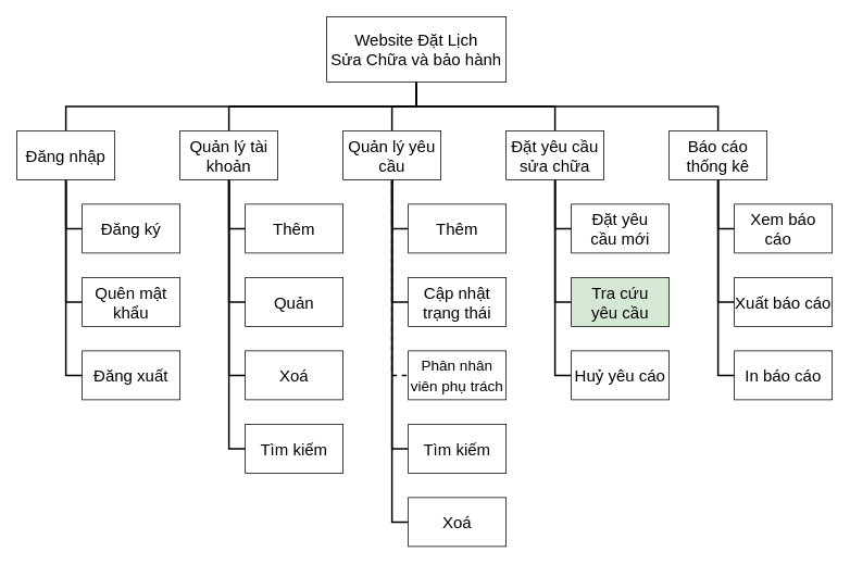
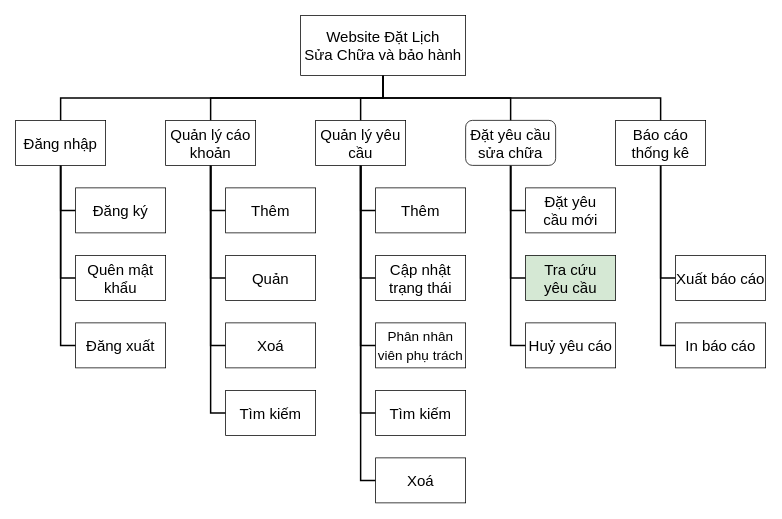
  <mxCell id="0" />
  <mxCell id="1" parent="0" />
  <mxCell id="2" style="edgeStyle=orthogonalEdgeStyle;rounded=0;orthogonalLoop=1;jettySize=auto;html=1;strokeWidth=2;endArrow=none;endFill=0;" edge="1" parent="1" source="7" target="29"><mxGeometry relative="1" as="geometry" /></mxCell>
  <mxCell id="3" style="edgeStyle=orthogonalEdgeStyle;rounded=0;orthogonalLoop=1;jettySize=auto;html=1;entryX=0.5;entryY=0;entryDx=0;entryDy=0;strokeWidth=2;endArrow=none;endFill=0;" edge="1" parent="1" source="7" target="19"><mxGeometry relative="1" as="geometry"><Array as="points"><mxPoint x="510" y="130" /><mxPoint x="280" y="130" /></Array></mxGeometry></mxCell>
  <mxCell id="4" style="edgeStyle=orthogonalEdgeStyle;rounded=0;orthogonalLoop=1;jettySize=auto;html=1;strokeWidth=2;endArrow=none;endFill=0;" edge="1" parent="1" source="7" target="11"><mxGeometry relative="1" as="geometry"><Array as="points"><mxPoint x="510" y="130" /><mxPoint x="80" y="130" /></Array></mxGeometry></mxCell>
  <mxCell id="5" style="edgeStyle=orthogonalEdgeStyle;rounded=0;orthogonalLoop=1;jettySize=auto;html=1;strokeWidth=2;endArrow=none;endFill=0;" edge="1" parent="1" source="7" target="38"><mxGeometry relative="1" as="geometry" /></mxCell>
  <mxCell id="6" style="edgeStyle=orthogonalEdgeStyle;rounded=0;orthogonalLoop=1;jettySize=auto;html=1;strokeWidth=2;endArrow=none;endFill=0;" edge="1" parent="1" source="7" target="45"><mxGeometry relative="1" as="geometry"><Array as="points"><mxPoint x="510" y="130" /><mxPoint x="880" y="130" /></Array></mxGeometry></mxCell>
  <mxCell id="7" value="&lt;font style=&quot;font-size: 20px;&quot;&gt;Website Đặt Lịch&lt;br&gt;Sửa Chữa và bảo hành&lt;/font&gt;" style="rounded=0;whiteSpace=wrap;html=1;" vertex="1" parent="1"><mxGeometry x="400" y="20" width="220" height="80" as="geometry" /></mxCell>
  <mxCell id="8" style="edgeStyle=orthogonalEdgeStyle;rounded=0;orthogonalLoop=1;jettySize=auto;html=1;entryX=0;entryY=0.5;entryDx=0;entryDy=0;strokeWidth=2;endArrow=none;endFill=0;" edge="1" parent="1" source="11" target="12"><mxGeometry relative="1" as="geometry" /></mxCell>
  <mxCell id="9" style="edgeStyle=orthogonalEdgeStyle;rounded=0;orthogonalLoop=1;jettySize=auto;html=1;exitX=0.5;exitY=1;exitDx=0;exitDy=0;entryX=0;entryY=0.5;entryDx=0;entryDy=0;strokeWidth=2;endArrow=none;endFill=0;" edge="1" parent="1" source="11" target="13"><mxGeometry relative="1" as="geometry" /></mxCell>
  <mxCell id="10" style="edgeStyle=orthogonalEdgeStyle;rounded=0;orthogonalLoop=1;jettySize=auto;html=1;entryX=0;entryY=0.5;entryDx=0;entryDy=0;strokeWidth=2;endArrow=none;endFill=0;" edge="1" parent="1" source="11" target="14"><mxGeometry relative="1" as="geometry" /></mxCell>
  <mxCell id="11" value="&lt;font style=&quot;font-size: 20px;&quot;&gt;Đăng nhập&lt;/font&gt;" style="rounded=0;whiteSpace=wrap;html=1;" vertex="1" parent="1"><mxGeometry x="20" y="160" width="120" height="60" as="geometry" /></mxCell>
  <mxCell id="12" value="Đăng ký" style="rounded=0;whiteSpace=wrap;html=1;fontSize=20;" vertex="1" parent="1"><mxGeometry x="100" y="250" width="120" height="60" as="geometry" /></mxCell>
  <mxCell id="13" value="Quên mật khẩu" style="rounded=0;whiteSpace=wrap;html=1;fontSize=20;" vertex="1" parent="1"><mxGeometry x="100" y="340" width="120" height="60" as="geometry" /></mxCell>
  <mxCell id="14" value="Đăng xuất" style="rounded=0;whiteSpace=wrap;html=1;fontSize=20;" vertex="1" parent="1"><mxGeometry x="100" y="430" width="120" height="60" as="geometry" /></mxCell>
  <mxCell id="15" style="edgeStyle=orthogonalEdgeStyle;rounded=0;orthogonalLoop=1;jettySize=auto;html=1;entryX=0;entryY=0.5;entryDx=0;entryDy=0;strokeWidth=2;endArrow=none;endFill=0;" edge="1" parent="1" source="19" target="20"><mxGeometry relative="1" as="geometry" /></mxCell>
  <mxCell id="16" style="edgeStyle=orthogonalEdgeStyle;rounded=0;orthogonalLoop=1;jettySize=auto;html=1;exitX=0.5;exitY=1;exitDx=0;exitDy=0;entryX=0;entryY=0.5;entryDx=0;entryDy=0;strokeWidth=2;endArrow=none;endFill=0;" edge="1" parent="1" source="19" target="21"><mxGeometry relative="1" as="geometry" /></mxCell>
  <mxCell id="17" style="edgeStyle=orthogonalEdgeStyle;rounded=0;orthogonalLoop=1;jettySize=auto;html=1;entryX=0;entryY=0.5;entryDx=0;entryDy=0;strokeWidth=2;endArrow=none;endFill=0;" edge="1" parent="1" source="19" target="22"><mxGeometry relative="1" as="geometry" /></mxCell>
  <mxCell id="18" style="edgeStyle=orthogonalEdgeStyle;rounded=0;orthogonalLoop=1;jettySize=auto;html=1;entryX=0;entryY=0.5;entryDx=0;entryDy=0;strokeWidth=2;endArrow=none;endFill=0;" edge="1" parent="1" source="19" target="23"><mxGeometry relative="1" as="geometry" /></mxCell>
- <mxCell id="19" value="&lt;font style=&quot;font-size: 20px;&quot;&gt;Quản lý tài khoản&lt;/font&gt;" style="rounded=0;whiteSpace=wrap;html=1;" vertex="1" parent="1"><mxGeometry x="220" y="160" width="120" height="60" as="geometry" /></mxCell>
+ <mxCell id="19" value="&lt;font style=&quot;font-size: 20px;&quot;&gt;Quản lý cáo khoản&lt;/font&gt;" style="rounded=0;whiteSpace=wrap;html=1;" vertex="1" parent="1"><mxGeometry x="220" y="160" width="120" height="60" as="geometry" /></mxCell>
  <mxCell id="20" value="Thêm" style="rounded=0;whiteSpace=wrap;html=1;fontSize=20;" vertex="1" parent="1"><mxGeometry x="300" y="250" width="120" height="60" as="geometry" /></mxCell>
  <mxCell id="21" value="Quản" style="rounded=0;whiteSpace=wrap;html=1;fontSize=20;" vertex="1" parent="1"><mxGeometry x="300" y="340" width="120" height="60" as="geometry" /></mxCell>
  <mxCell id="22" value="Xoá" style="rounded=0;whiteSpace=wrap;html=1;fontSize=20;" vertex="1" parent="1"><mxGeometry x="300" y="430" width="120" height="60" as="geometry" /></mxCell>
  <mxCell id="23" value="Tìm kiếm" style="rounded=0;whiteSpace=wrap;html=1;fontSize=20;" vertex="1" parent="1"><mxGeometry x="300" y="520" width="120" height="60" as="geometry" /></mxCell>
  <mxCell id="24" style="edgeStyle=orthogonalEdgeStyle;rounded=0;orthogonalLoop=1;jettySize=auto;html=1;entryX=0;entryY=0.5;entryDx=0;entryDy=0;strokeWidth=2;endArrow=none;endFill=0;" edge="1" parent="1" source="29" target="30"><mxGeometry relative="1" as="geometry" /></mxCell>
  <mxCell id="25" style="edgeStyle=orthogonalEdgeStyle;rounded=0;orthogonalLoop=1;jettySize=auto;html=1;exitX=0.5;exitY=1;exitDx=0;exitDy=0;entryX=0;entryY=0.5;entryDx=0;entryDy=0;strokeWidth=2;endArrow=none;endFill=0;" edge="1" parent="1" source="29" target="31"><mxGeometry relative="1" as="geometry" /></mxCell>
- <mxCell id="26" style="edgeStyle=orthogonalEdgeStyle;rounded=0;orthogonalLoop=1;jettySize=auto;html=1;entryX=0;entryY=0.5;entryDx=0;entryDy=0;strokeWidth=2;endArrow=none;endFill=0;dashed=1;" edge="1" parent="1" source="29" target="32"><mxGeometry relative="1" as="geometry" /></mxCell>
+ <mxCell id="26" style="edgeStyle=orthogonalEdgeStyle;rounded=0;orthogonalLoop=1;jettySize=auto;html=1;entryX=0;entryY=0.5;entryDx=0;entryDy=0;strokeWidth=2;endArrow=none;endFill=0;" edge="1" parent="1" source="29" target="32"><mxGeometry relative="1" as="geometry" /></mxCell>
  <mxCell id="27" style="edgeStyle=orthogonalEdgeStyle;rounded=0;orthogonalLoop=1;jettySize=auto;html=1;entryX=0;entryY=0.5;entryDx=0;entryDy=0;strokeWidth=2;endArrow=none;endFill=0;" edge="1" parent="1" source="29" target="33"><mxGeometry relative="1" as="geometry" /></mxCell>
  <mxCell id="28" style="edgeStyle=orthogonalEdgeStyle;rounded=0;orthogonalLoop=1;jettySize=auto;html=1;entryX=0;entryY=0.5;entryDx=0;entryDy=0;strokeWidth=2;endArrow=none;endFill=0;" edge="1" parent="1" source="29" target="34"><mxGeometry relative="1" as="geometry" /></mxCell>
  <mxCell id="29" value="&lt;font style=&quot;font-size: 20px;&quot;&gt;Quản lý yêu cầu&lt;/font&gt;" style="rounded=0;whiteSpace=wrap;html=1;" vertex="1" parent="1"><mxGeometry x="420" y="160" width="120" height="60" as="geometry" /></mxCell>
  <mxCell id="30" value="Thêm" style="rounded=0;whiteSpace=wrap;html=1;fontSize=20;" vertex="1" parent="1"><mxGeometry x="500" y="250" width="120" height="60" as="geometry" /></mxCell>
  <mxCell id="31" value="Cập nhật&lt;br&gt;trạng thái" style="rounded=0;whiteSpace=wrap;html=1;fontSize=20;" vertex="1" parent="1"><mxGeometry x="500" y="340" width="120" height="60" as="geometry" /></mxCell>
  <mxCell id="32" value="&lt;font style=&quot;font-size: 18px;&quot;&gt;Phân nhân viên phụ trách&lt;/font&gt;" style="rounded=0;whiteSpace=wrap;html=1;fontSize=20;" vertex="1" parent="1"><mxGeometry x="500" y="430" width="120" height="60" as="geometry" /></mxCell>
  <mxCell id="33" value="Tìm kiếm" style="rounded=0;whiteSpace=wrap;html=1;fontSize=20;" vertex="1" parent="1"><mxGeometry x="500" y="520" width="120" height="60" as="geometry" /></mxCell>
  <mxCell id="34" value="Xoá" style="rounded=0;whiteSpace=wrap;html=1;fontSize=20;" vertex="1" parent="1"><mxGeometry x="500" y="610" width="120" height="60" as="geometry" /></mxCell>
  <mxCell id="35" style="edgeStyle=orthogonalEdgeStyle;rounded=0;orthogonalLoop=1;jettySize=auto;html=1;entryX=0;entryY=0.5;entryDx=0;entryDy=0;strokeWidth=2;endArrow=none;endFill=0;" edge="1" parent="1" source="38" target="39"><mxGeometry relative="1" as="geometry" /></mxCell>
  <mxCell id="36" style="edgeStyle=orthogonalEdgeStyle;rounded=0;orthogonalLoop=1;jettySize=auto;html=1;exitX=0.5;exitY=1;exitDx=0;exitDy=0;entryX=0;entryY=0.5;entryDx=0;entryDy=0;strokeWidth=2;endArrow=none;endFill=0;" edge="1" parent="1" source="38" target="40"><mxGeometry relative="1" as="geometry" /></mxCell>
  <mxCell id="37" style="edgeStyle=orthogonalEdgeStyle;rounded=0;orthogonalLoop=1;jettySize=auto;html=1;entryX=0;entryY=0.5;entryDx=0;entryDy=0;strokeWidth=2;endArrow=none;endFill=0;" edge="1" parent="1" source="38" target="41"><mxGeometry relative="1" as="geometry" /></mxCell>
- <mxCell id="38" value="&lt;span style=&quot;font-size: 20px;&quot;&gt;Đặt yêu cầu sửa chữa&lt;/span&gt;" style="rounded=0;whiteSpace=wrap;html=1;" vertex="1" parent="1"><mxGeometry x="620" y="160" width="120" height="60" as="geometry" /></mxCell>
+ <mxCell id="38" value="&lt;span style=&quot;font-size: 20px;&quot;&gt;Đặt yêu cầu sửa chữa&lt;/span&gt;" style="whiteSpace=wrap;html=1;rounded=1;" vertex="1" parent="1"><mxGeometry x="620" y="160" width="120" height="60" as="geometry" /></mxCell>
  <mxCell id="39" value="Đặt yêu&lt;br&gt;cầu mới" style="rounded=0;whiteSpace=wrap;html=1;fontSize=20;" vertex="1" parent="1"><mxGeometry x="700" y="250" width="120" height="60" as="geometry" /></mxCell>
  <mxCell id="40" value="Tra cứu&lt;br&gt;yêu cầu" style="rounded=0;whiteSpace=wrap;html=1;fontSize=20;fillColor=#d5e8d4;" vertex="1" parent="1"><mxGeometry x="700" y="340" width="120" height="60" as="geometry" /></mxCell>
  <mxCell id="41" value="Huỷ yêu cáo" style="rounded=0;whiteSpace=wrap;html=1;fontSize=20;" vertex="1" parent="1"><mxGeometry x="700" y="430" width="120" height="60" as="geometry" /></mxCell>
- <mxCell id="42" style="edgeStyle=orthogonalEdgeStyle;rounded=0;orthogonalLoop=1;jettySize=auto;html=1;entryX=0;entryY=0.5;entryDx=0;entryDy=0;strokeWidth=2;endArrow=none;endFill=0;" edge="1" parent="1" source="45" target="46"><mxGeometry relative="1" as="geometry" /></mxCell>
  <mxCell id="43" style="edgeStyle=orthogonalEdgeStyle;rounded=0;orthogonalLoop=1;jettySize=auto;html=1;exitX=0.5;exitY=1;exitDx=0;exitDy=0;entryX=0;entryY=0.5;entryDx=0;entryDy=0;strokeWidth=2;endArrow=none;endFill=0;" edge="1" parent="1" source="45" target="47"><mxGeometry relative="1" as="geometry" /></mxCell>
  <mxCell id="44" style="edgeStyle=orthogonalEdgeStyle;rounded=0;orthogonalLoop=1;jettySize=auto;html=1;entryX=0;entryY=0.5;entryDx=0;entryDy=0;strokeWidth=2;endArrow=none;endFill=0;" edge="1" parent="1" source="45" target="48"><mxGeometry relative="1" as="geometry" /></mxCell>
  <mxCell id="45" value="&lt;font style=&quot;font-size: 20px;&quot;&gt;Báo cáo thống kê&lt;/font&gt;" style="rounded=0;whiteSpace=wrap;html=1;" vertex="1" parent="1"><mxGeometry x="820" y="160" width="120" height="60" as="geometry" /></mxCell>
- <mxCell id="46" value="Xem báo cáo&lt;span style=&quot;white-space: pre;&quot;&gt;&#09;&lt;/span&gt;" style="rounded=0;whiteSpace=wrap;html=1;fontSize=20;" vertex="1" parent="1"><mxGeometry x="900" y="250" width="120" height="60" as="geometry" /></mxCell>
  <mxCell id="47" value="Xuất báo cáo" style="rounded=0;whiteSpace=wrap;html=1;fontSize=20;" vertex="1" parent="1"><mxGeometry x="900" y="340" width="120" height="60" as="geometry" /></mxCell>
  <mxCell id="48" value="In báo cáo" style="rounded=0;whiteSpace=wrap;html=1;fontSize=20;" vertex="1" parent="1"><mxGeometry x="900" y="430" width="120" height="60" as="geometry" /></mxCell>
